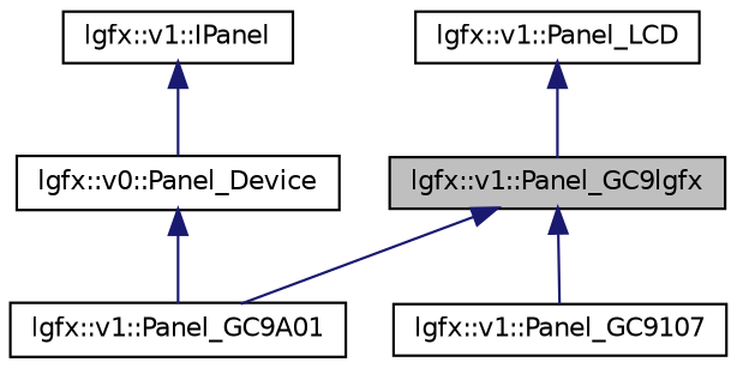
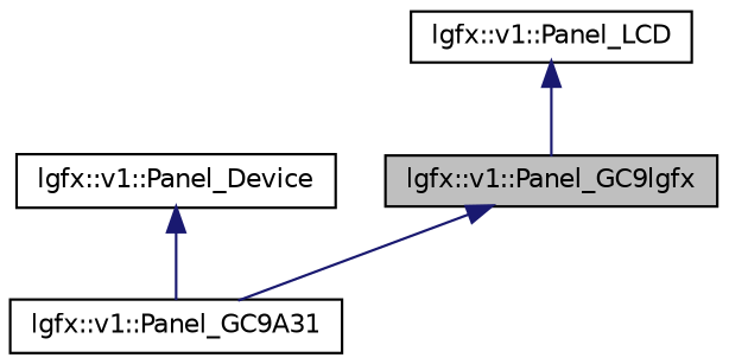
  digraph {
    node [color=black fillcolor=white fontname=Helvetica fontsize=10 shape=record style=filled]
    edge [color=midnightblue dir=back fontname=Helvetica fontsize=10 labelfontname=Helvetica labelfontsize=10 style=solid]
    n1 [fillcolor=grey75 fontcolor=black height=0.2 label="lgfx::v1::Panel_GC9lgfx" width=0.4]
-   n2 [height=0.2 label="lgfx::v1::Panel_GC9107" width=0.4]
-   n3 [height=0.2 label="lgfx::v1::Panel_GC9A01" width=0.4]
+   n3 [height=0.2 label="lgfx::v1::Panel_GC9A31" width=0.4]
    n4 [height=0.2 label="lgfx::v1::Panel_LCD" width=0.4]
-   n5 [height=0.2 label="lgfx::v0::Panel_Device" width=0.4]
-   n6 [height=0.2 label="lgfx::v1::IPanel" width=0.4]
-   n1 -> n2
+   n5 [height=0.2 label="lgfx::v1::Panel_Device" width=0.4]
    n1 -> n3
    n4 -> n1
    n5 -> n3
-   n6 -> n5
  }
